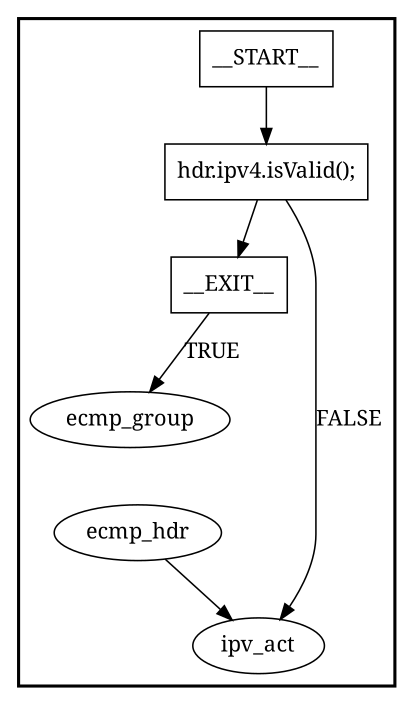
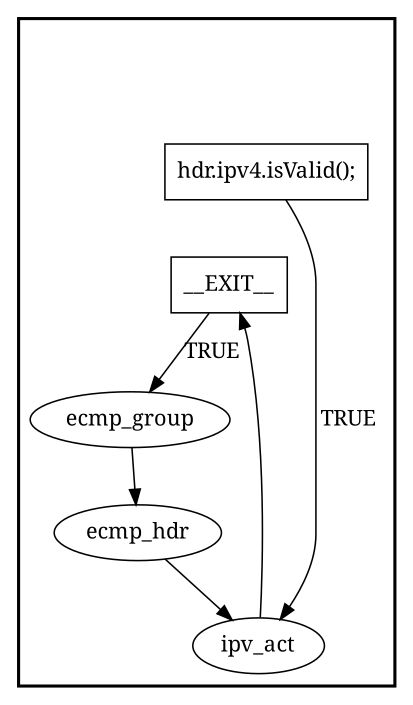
  digraph {
    fontname="Noto Serif"
    node [fontname="Noto Serif" shape=rectangle style=solid]
    edge [fontname="Noto Serif"]
-   n1 [label=__START__]
    n2 [label="hdr.ipv4.isValid();"]
    n3 [label=__EXIT__]
    n4 [label=ecmp_group shape=ellipse]
    n5 [label=ipv_act shape=ellipse]
    n6 [label=ecmp_hdr shape=ellipse]
    subgraph cluster_1 {
      labeljust=r
      style=bold
-     n1
      n2
      n3
      n4
      n5
      n6
    }
-   n1 -> n2
-   n2 -> n5 [label=FALSE]
+   n2 -> n5 [label=TRUE]
    n3 -> n4 [label=TRUE]
-   n2 -> n3
+   n4 -> n6
+   n5 -> n3
    n6 -> n5
  }
